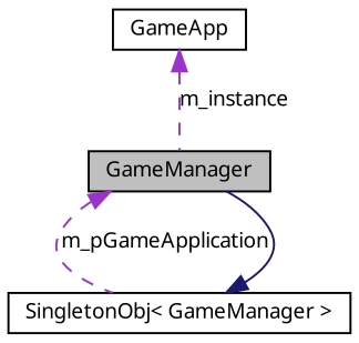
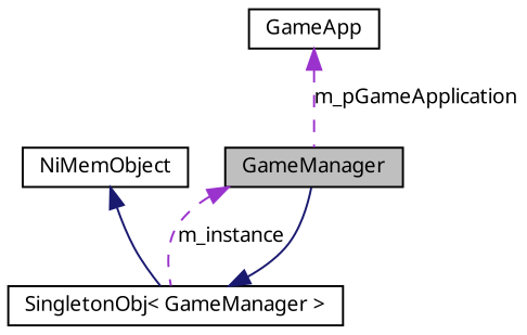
  digraph {
    node [color=black fontname="FreeSans.ttf" fontsize=10 shape=record]
    edge [color=darkorchid3 dir=back fontname="FreeSans.ttf" fontsize=10 labelfontname="FreeSans.ttf" labelfontsize=10 style=dashed]
    n1 [fillcolor=grey75 fontcolor=black height=0.2 label=GameManager style=filled width=0.4]
    n2 [height=0.2 label="SingletonObj\< GameManager \>" width=0.4]
+   n3 [height=0.2 label=NiMemObject width=0.4]
    n4 [height=0.2 label=GameApp width=0.4]
-   n1 -> n2 [label=m_pGameApplication]
+   n1 -> n2 [label=m_instance]
    n2 -> n1 [color=midnightblue style=solid]
-   n4 -> n1 [label=m_instance]
+   n3 -> n2 [color=midnightblue style=solid]
+   n4 -> n1 [label=m_pGameApplication]
  }
